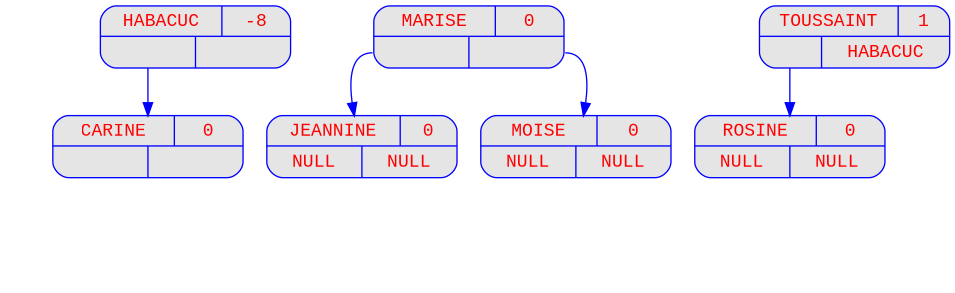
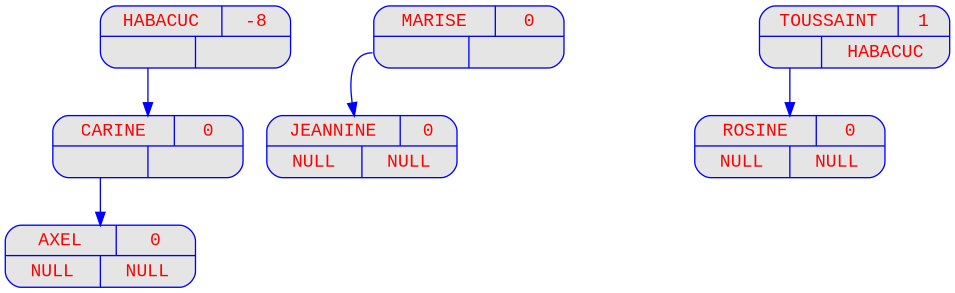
  digraph {
    fontname="Liberation Mono"
    node [color=blue fillcolor=grey90 fontcolor=red fontname="Liberation Mono" fontsize=14 shape=record style="rounded, filled"]
    edge [color=blue fontname="Liberation Mono" tailport=g]
    n1 [label="{{<c> HABACUC\n | <b> -8}| { <g> | <d>}}" width=2]
    n2 [label="{{<c> CARINE\n | <b> 0}| { <g> | <d>}}" width=2]
+   n3 [label="{{<c> AXEL\n | <b> 0}| { <g> NULL | <d> NULL}}" width=2]
    n4 [label="{{<c> MARISE\n | <b> 0}| { <g> | <d>}}" width=2]
    n5 [label="{{<c> JEANNINE\n | <b> 0}| { <g> NULL | <d> NULL}}" width=2]
-   n6 [label="{{<c> MOISE\n | <b> 0}| { <g> NULL | <d> NULL}}" width=2]
    n7 [label="{{<c> TOUSSAINT\n | <b> 1}| { <g> | <d> HABACUC}}" width=2]
    n8 [label="{{<c> ROSINE\n | <b> 0}| { <g> NULL | <d> NULL}}" width=2]
    n1 -> n2
+   n2 -> n3
    n4 -> n5
-   n4 -> n6 [tailport=d]
    n7 -> n8
  }
